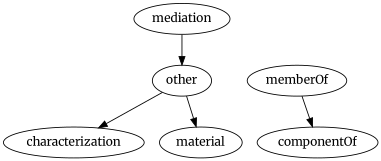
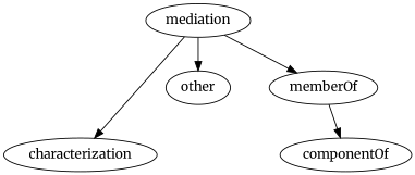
  strict digraph {
    fontname=Merriweather
    node [fontname=Merriweather]
    edge [fontname=Merriweather]
    mediation
    characterization
    other
    memberOf
-   material
    componentOf
-   other -> characterization
+   mediation -> characterization
    mediation -> other
-   other -> material
+   mediation -> memberOf
    memberOf -> componentOf
  }
